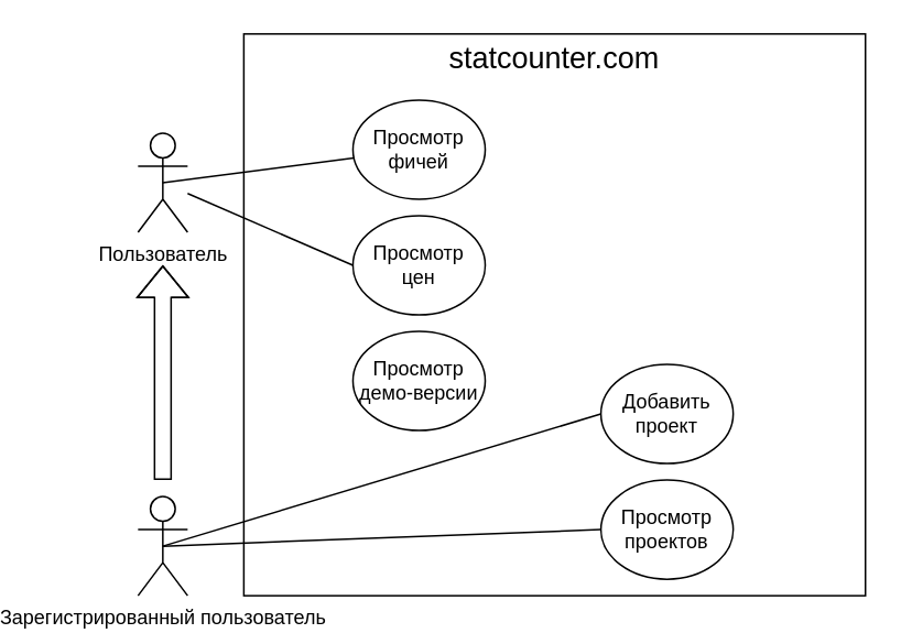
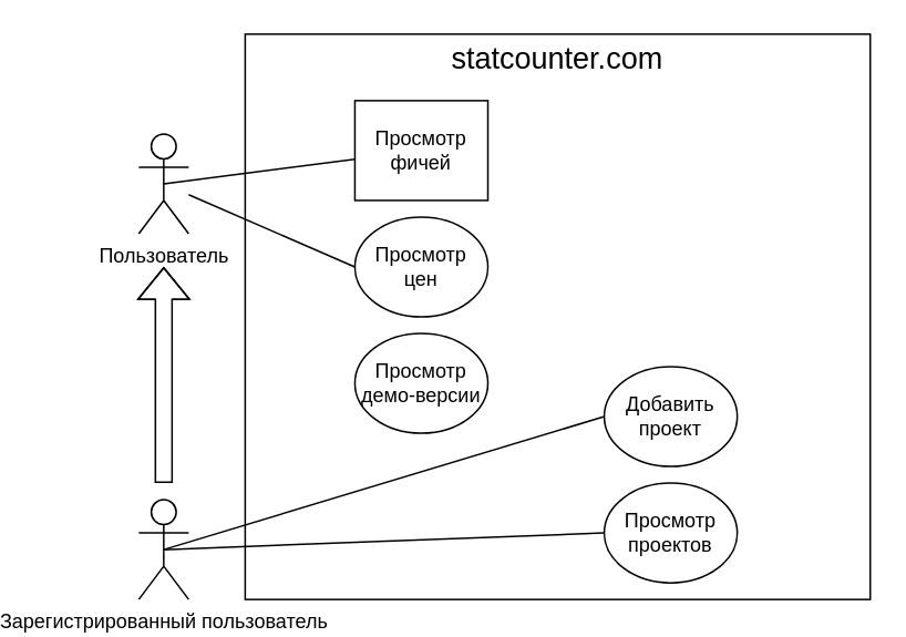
  <mxCell id="0" />
  <mxCell id="1" parent="0" />
  <mxCell id="2" value="" style="rounded=0;whiteSpace=wrap;html=1;" vertex="1" parent="1"><mxGeometry x="84" y="20" width="376" height="340" as="geometry" /></mxCell>
  <mxCell id="3" value="&lt;font style=&quot;font-size: 18px;&quot;&gt;statcounter.com&lt;/font&gt;" style="text;html=1;align=center;verticalAlign=middle;whiteSpace=wrap;rounded=0;" vertex="1" parent="1"><mxGeometry x="219" y="20" width="106" height="30" as="geometry" /></mxCell>
  <mxCell id="4" value="Зарегистрированный пользователь" style="shape=umlActor;verticalLabelPosition=bottom;verticalAlign=top;html=1;" vertex="1" parent="1"><mxGeometry x="20" y="300" width="30" height="60" as="geometry" /></mxCell>
  <mxCell id="5" value="Пользователь" style="shape=umlActor;verticalLabelPosition=bottom;verticalAlign=top;html=1;" vertex="1" parent="1"><mxGeometry x="20" y="80" width="30" height="60" as="geometry" /></mxCell>
  <mxCell id="6" value="" style="shape=flexArrow;endArrow=classic;html=1;rounded=0;" edge="1" parent="1"><mxGeometry width="50" height="50" relative="1" as="geometry"><mxPoint x="35" y="290" as="sourcePoint" /><mxPoint x="35" y="160" as="targetPoint" /><Array as="points"><mxPoint x="35" y="210" /></Array></mxGeometry></mxCell>
- <mxCell id="7" value="Просмотр фичей" style="ellipse;whiteSpace=wrap;html=1;" vertex="1" parent="1"><mxGeometry x="150" y="60" width="80" height="60" as="geometry" /></mxCell>
+ <mxCell id="7" value="Просмотр фичей" style="whiteSpace=wrap;html=1;rounded=0;" vertex="1" parent="1"><mxGeometry x="150" y="60" width="80" height="60" as="geometry" /></mxCell>
  <mxCell id="8" value="Просмотр цен" style="ellipse;whiteSpace=wrap;html=1;" vertex="1" parent="1"><mxGeometry x="150" y="130" width="80" height="60" as="geometry" /></mxCell>
  <mxCell id="9" value="Просмотр демо-версии" style="ellipse;whiteSpace=wrap;html=1;" vertex="1" parent="1"><mxGeometry x="150" y="200" width="80" height="60" as="geometry" /></mxCell>
  <mxCell id="10" value="" style="endArrow=none;html=1;rounded=0;exitX=0.5;exitY=0.5;exitDx=0;exitDy=0;exitPerimeter=0;" edge="1" parent="1" source="5" target="7"><mxGeometry width="50" height="50" relative="1" as="geometry"><mxPoint x="340" y="230" as="sourcePoint" /><mxPoint x="390" y="180" as="targetPoint" /></mxGeometry></mxCell>
  <mxCell id="11" value="" style="endArrow=none;html=1;rounded=0;entryX=0;entryY=0.5;entryDx=0;entryDy=0;" edge="1" parent="1" source="5" target="8"><mxGeometry width="50" height="50" relative="1" as="geometry"><mxPoint x="340" y="230" as="sourcePoint" /><mxPoint x="390" y="180" as="targetPoint" /></mxGeometry></mxCell>
  <mxCell id="12" value="Добавить проект" style="ellipse;whiteSpace=wrap;html=1;" vertex="1" parent="1"><mxGeometry x="300" y="220" width="80" height="60" as="geometry" /></mxCell>
  <mxCell id="13" value="Просмотр проектов" style="ellipse;whiteSpace=wrap;html=1;" vertex="1" parent="1"><mxGeometry x="300" y="290" width="80" height="60" as="geometry" /></mxCell>
  <mxCell id="14" value="" style="endArrow=none;html=1;rounded=0;exitX=0.5;exitY=0.5;exitDx=0;exitDy=0;exitPerimeter=0;entryX=0;entryY=0.5;entryDx=0;entryDy=0;" edge="1" parent="1" source="4" target="12"><mxGeometry width="50" height="50" relative="1" as="geometry"><mxPoint x="340" y="230" as="sourcePoint" /><mxPoint x="390" y="180" as="targetPoint" /></mxGeometry></mxCell>
  <mxCell id="15" value="" style="endArrow=none;html=1;rounded=0;exitX=0.5;exitY=0.5;exitDx=0;exitDy=0;exitPerimeter=0;entryX=0;entryY=0.5;entryDx=0;entryDy=0;" edge="1" parent="1" source="4" target="13"><mxGeometry width="50" height="50" relative="1" as="geometry"><mxPoint x="340" y="230" as="sourcePoint" /><mxPoint x="390" y="180" as="targetPoint" /></mxGeometry></mxCell>
